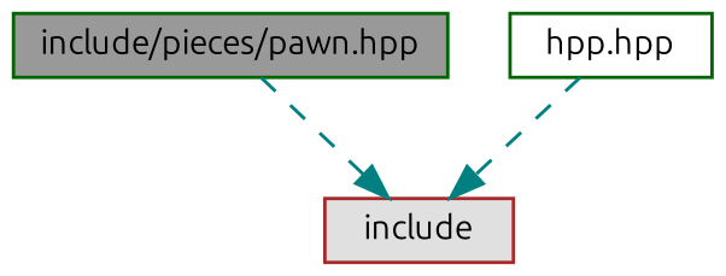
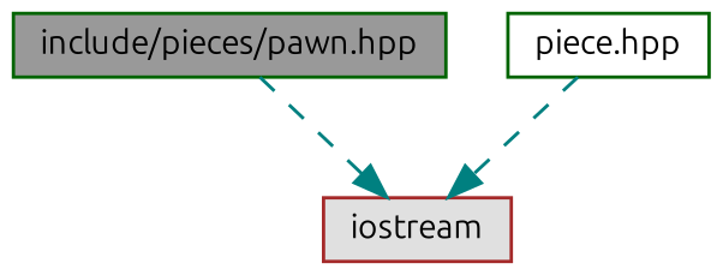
  digraph {
    fontname=Ubuntu
    node [color=darkgreen fontname=Ubuntu fontsize=10 shape=box style=filled]
    edge [color=teal fontname=Ubuntu fontsize=10 labelfontname=Helvetica labelfontsize=10 style=dashed]
    n1 [fillcolor=grey60 fontcolor=black height=0.2 label="include/pieces/pawn.hpp" width=0.4]
-   n2 [color=brown fillcolor="#E0E0E0" height=0.2 label=include width=0.4]
-   n3 [fillcolor=white height=0.2 label="hpp.hpp" width=0.4]
+   n2 [color=brown fillcolor="#E0E0E0" height=0.2 label=iostream width=0.4]
+   n3 [fillcolor=white height=0.2 label="piece.hpp" width=0.4]
    n1 -> n2
    n3 -> n2
  }
